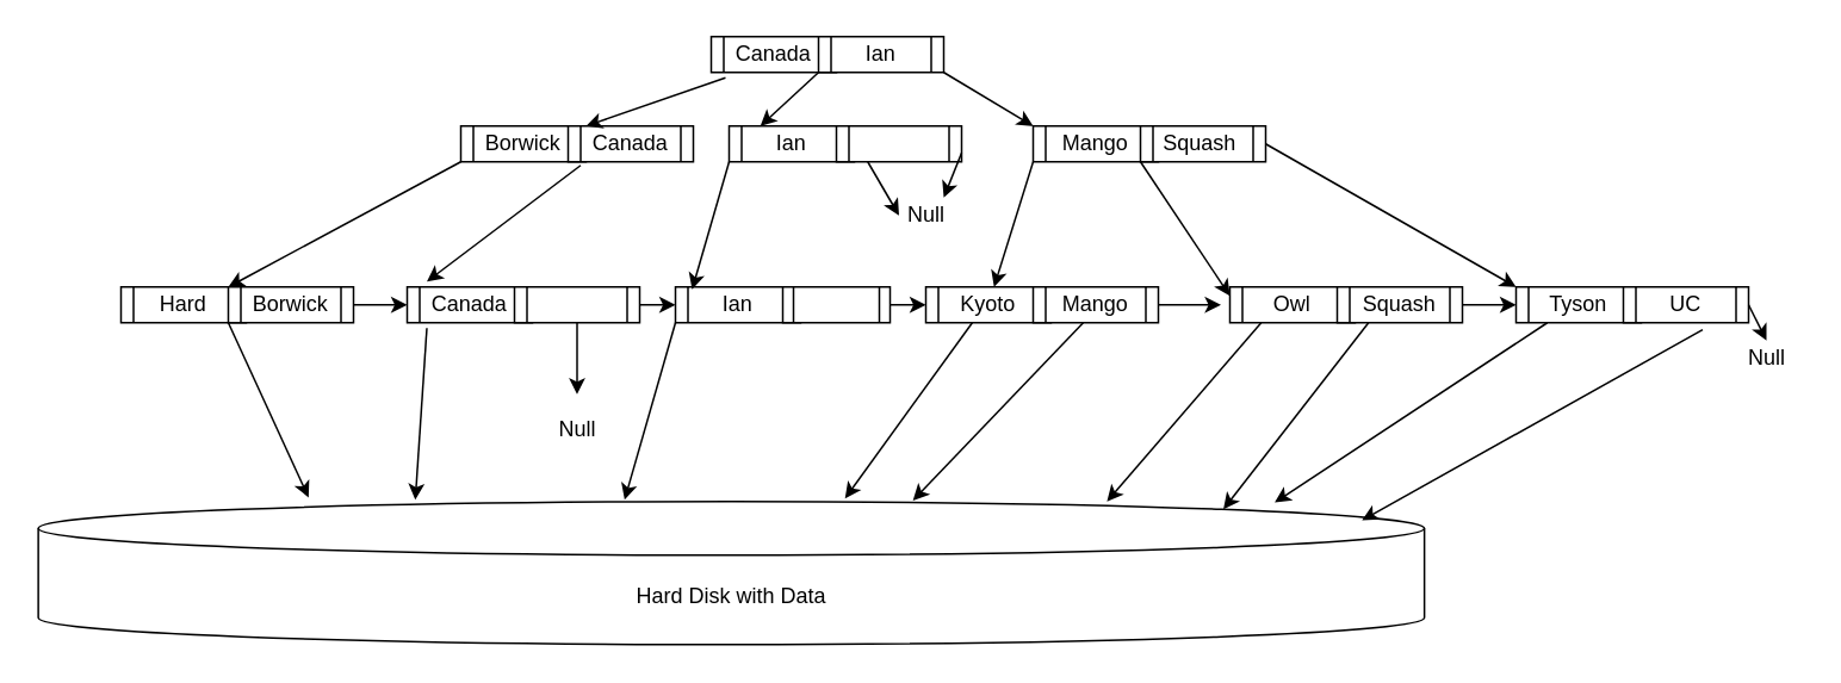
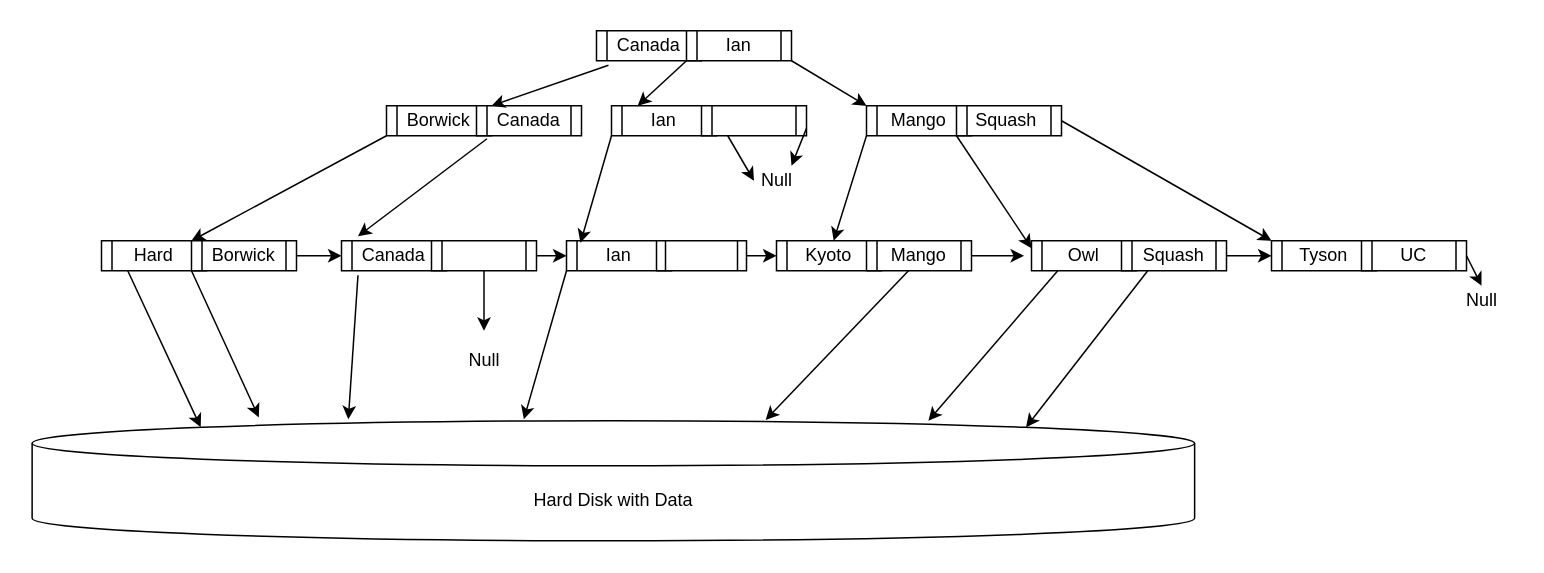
  <mxCell id="0" />
  <mxCell id="1" parent="0" />
  <mxCell id="2" value="Hard Disk with Data" style="shape=cylinder3;whiteSpace=wrap;html=1;boundedLbl=1;backgroundOutline=1;size=15;" vertex="1" parent="1"><mxGeometry x="20.75" y="280" width="775" height="80" as="geometry" /></mxCell>
  <mxCell id="3" value="Mango" style="shape=process;whiteSpace=wrap;html=1;backgroundOutline=1;" vertex="1" parent="1"><mxGeometry x="577" y="70" width="70" height="20" as="geometry" /></mxCell>
  <mxCell id="4" value="Squash&amp;nbsp;" style="shape=process;whiteSpace=wrap;html=1;backgroundOutline=1;" vertex="1" parent="1"><mxGeometry x="637" y="70" width="70" height="20" as="geometry" /></mxCell>
  <mxCell id="5" value="Hard" style="shape=process;whiteSpace=wrap;html=1;backgroundOutline=1;" vertex="1" parent="1"><mxGeometry x="67" y="160" width="70" height="20" as="geometry" /></mxCell>
  <mxCell id="6" value="Borwick" style="shape=process;whiteSpace=wrap;html=1;backgroundOutline=1;" vertex="1" parent="1"><mxGeometry x="127" y="160" width="70" height="20" as="geometry" /></mxCell>
  <mxCell id="7" value="Kyoto" style="shape=process;whiteSpace=wrap;html=1;backgroundOutline=1;" vertex="1" parent="1"><mxGeometry x="517" y="160" width="70" height="20" as="geometry" /></mxCell>
  <mxCell id="8" value="&lt;span&gt;Mango&lt;/span&gt;" style="shape=process;whiteSpace=wrap;html=1;backgroundOutline=1;" vertex="1" parent="1"><mxGeometry x="577" y="160" width="70" height="20" as="geometry" /></mxCell>
  <mxCell id="9" value="Owl" style="shape=process;whiteSpace=wrap;html=1;backgroundOutline=1;" vertex="1" parent="1"><mxGeometry x="687" y="160" width="70" height="20" as="geometry" /></mxCell>
  <mxCell id="10" value="Squash" style="shape=process;whiteSpace=wrap;html=1;backgroundOutline=1;" vertex="1" parent="1"><mxGeometry x="747" y="160" width="70" height="20" as="geometry" /></mxCell>
+ <mxCell id="11" value="" style="endArrow=classic;html=1;exitX=0.25;exitY=1;exitDx=0;exitDy=0;entryX=0.145;entryY=0;entryDx=0;entryDy=4.35;entryPerimeter=0;" edge="1" parent="1" source="5" target="2"><mxGeometry width="50" height="50" relative="1" as="geometry"><mxPoint x="477" y="470" as="sourcePoint" /><mxPoint x="527" y="420" as="targetPoint" /></mxGeometry></mxCell>
  <mxCell id="12" value="" style="endArrow=classic;html=1;exitX=0;exitY=1;exitDx=0;exitDy=0;entryX=0.195;entryY=-0.028;entryDx=0;entryDy=0;entryPerimeter=0;" edge="1" parent="1" source="6" target="2"><mxGeometry width="50" height="50" relative="1" as="geometry"><mxPoint x="477" y="470" as="sourcePoint" /><mxPoint x="527" y="420" as="targetPoint" /></mxGeometry></mxCell>
  <mxCell id="13" value="" style="endArrow=classic;html=1;exitX=0.4;exitY=1;exitDx=0;exitDy=0;exitPerimeter=0;entryX=0.631;entryY=-0.007;entryDx=0;entryDy=0;entryPerimeter=0;" edge="1" parent="1" source="8" target="2"><mxGeometry width="50" height="50" relative="1" as="geometry"><mxPoint x="592" y="250" as="sourcePoint" /><mxPoint x="599" y="212" as="targetPoint" /></mxGeometry></mxCell>
- <mxCell id="14" value="" style="endArrow=classic;html=1;exitX=0.371;exitY=1;exitDx=0;exitDy=0;exitPerimeter=0;entryX=0.582;entryY=-0.021;entryDx=0;entryDy=0;entryPerimeter=0;" edge="1" parent="1" source="7" target="2"><mxGeometry width="50" height="50" relative="1" as="geometry"><mxPoint x="492" y="260" as="sourcePoint" /><mxPoint x="542" y="210" as="targetPoint" /></mxGeometry></mxCell>
  <mxCell id="15" value="" style="endArrow=classic;html=1;exitX=0.25;exitY=1;exitDx=0;exitDy=0;entryX=0.771;entryY=0;entryDx=0;entryDy=0;entryPerimeter=0;" edge="1" parent="1" source="9" target="2"><mxGeometry width="50" height="50" relative="1" as="geometry"><mxPoint x="617" y="250" as="sourcePoint" /><mxPoint x="667" y="200" as="targetPoint" /></mxGeometry></mxCell>
  <mxCell id="16" value="" style="endArrow=classic;html=1;exitX=1;exitY=0.5;exitDx=0;exitDy=0;" edge="1" parent="1" source="8"><mxGeometry width="50" height="50" relative="1" as="geometry"><mxPoint x="632" y="220" as="sourcePoint" /><mxPoint x="682" y="170" as="targetPoint" /></mxGeometry></mxCell>
  <mxCell id="17" value="" style="endArrow=classic;html=1;exitX=0.25;exitY=1;exitDx=0;exitDy=0;entryX=0.855;entryY=0;entryDx=0;entryDy=4.35;entryPerimeter=0;" edge="1" parent="1" source="10" target="2"><mxGeometry width="50" height="50" relative="1" as="geometry"><mxPoint x="747" y="250" as="sourcePoint" /><mxPoint x="787" y="230" as="targetPoint" /></mxGeometry></mxCell>
  <mxCell id="18" value="" style="endArrow=classic;html=1;exitX=1;exitY=0.5;exitDx=0;exitDy=0;" edge="1" parent="1" source="10"><mxGeometry width="50" height="50" relative="1" as="geometry"><mxPoint x="597" y="520" as="sourcePoint" /><mxPoint x="847" y="170" as="targetPoint" /></mxGeometry></mxCell>
  <mxCell id="19" value="" style="endArrow=classic;html=1;exitX=0;exitY=1;exitDx=0;exitDy=0;" edge="1" parent="1" source="3" target="7"><mxGeometry width="50" height="50" relative="1" as="geometry"><mxPoint x="477" y="470" as="sourcePoint" /><mxPoint x="527" y="420" as="targetPoint" /></mxGeometry></mxCell>
  <mxCell id="20" value="" style="endArrow=classic;html=1;entryX=0;entryY=0.25;entryDx=0;entryDy=0;exitX=0;exitY=1;exitDx=0;exitDy=0;" edge="1" parent="1" source="4" target="9"><mxGeometry width="50" height="50" relative="1" as="geometry"><mxPoint x="507" y="410" as="sourcePoint" /><mxPoint x="557" y="360" as="targetPoint" /></mxGeometry></mxCell>
  <mxCell id="21" value="Borwick" style="shape=process;whiteSpace=wrap;html=1;backgroundOutline=1;" vertex="1" parent="1"><mxGeometry x="257" y="70" width="70" height="20" as="geometry" /></mxCell>
  <mxCell id="22" value="Canada" style="shape=process;whiteSpace=wrap;html=1;backgroundOutline=1;" vertex="1" parent="1"><mxGeometry x="317" y="70" width="70" height="20" as="geometry" /></mxCell>
  <mxCell id="23" value="Canada" style="shape=process;whiteSpace=wrap;html=1;backgroundOutline=1;" vertex="1" parent="1"><mxGeometry x="227" y="160" width="70" height="20" as="geometry" /></mxCell>
  <mxCell id="24" value="" style="shape=process;whiteSpace=wrap;html=1;backgroundOutline=1;" vertex="1" parent="1"><mxGeometry x="287" y="160" width="70" height="20" as="geometry" /></mxCell>
  <mxCell id="25" value="Canada" style="shape=process;whiteSpace=wrap;html=1;backgroundOutline=1;" vertex="1" parent="1"><mxGeometry x="397" y="20" width="70" height="20" as="geometry" /></mxCell>
  <mxCell id="26" value="Ian" style="shape=process;whiteSpace=wrap;html=1;backgroundOutline=1;" vertex="1" parent="1"><mxGeometry x="457" y="20" width="70" height="20" as="geometry" /></mxCell>
  <mxCell id="27" value="" style="endArrow=classic;html=1;entryX=0;entryY=0;entryDx=0;entryDy=0;exitX=0;exitY=1;exitDx=0;exitDy=0;" edge="1" parent="1" source="21" target="6"><mxGeometry width="50" height="50" relative="1" as="geometry"><mxPoint x="477" y="310" as="sourcePoint" /><mxPoint x="527" y="260" as="targetPoint" /></mxGeometry></mxCell>
  <mxCell id="28" value="" style="endArrow=classic;html=1;entryX=0.157;entryY=-0.15;entryDx=0;entryDy=0;entryPerimeter=0;exitX=0.1;exitY=1.1;exitDx=0;exitDy=0;exitPerimeter=0;" edge="1" parent="1" source="22" target="23"><mxGeometry width="50" height="50" relative="1" as="geometry"><mxPoint x="477" y="310" as="sourcePoint" /><mxPoint x="527" y="260" as="targetPoint" /></mxGeometry></mxCell>
  <mxCell id="29" value="" style="endArrow=classic;html=1;entryX=0;entryY=0.5;entryDx=0;entryDy=0;exitX=1;exitY=0.5;exitDx=0;exitDy=0;" edge="1" parent="1" source="6" target="23"><mxGeometry width="50" height="50" relative="1" as="geometry"><mxPoint x="387" y="310" as="sourcePoint" /><mxPoint x="437" y="260" as="targetPoint" /></mxGeometry></mxCell>
  <mxCell id="30" value="" style="endArrow=classic;html=1;entryX=1;entryY=0;entryDx=0;entryDy=0;exitX=0.114;exitY=1.15;exitDx=0;exitDy=0;exitPerimeter=0;" edge="1" parent="1" source="25" target="21"><mxGeometry width="50" height="50" relative="1" as="geometry"><mxPoint x="477" y="310" as="sourcePoint" /><mxPoint x="527" y="260" as="targetPoint" /></mxGeometry></mxCell>
  <mxCell id="31" value="" style="endArrow=classic;html=1;entryX=0;entryY=0;entryDx=0;entryDy=0;exitX=1;exitY=1;exitDx=0;exitDy=0;" edge="1" parent="1" source="26" target="3"><mxGeometry width="50" height="50" relative="1" as="geometry"><mxPoint x="477" y="310" as="sourcePoint" /><mxPoint x="527" y="260" as="targetPoint" /></mxGeometry></mxCell>
  <mxCell id="32" value="" style="endArrow=classic;html=1;exitX=0.157;exitY=1.15;exitDx=0;exitDy=0;exitPerimeter=0;entryX=0.272;entryY=-0.012;entryDx=0;entryDy=0;entryPerimeter=0;" edge="1" parent="1" source="23" target="2"><mxGeometry width="50" height="50" relative="1" as="geometry"><mxPoint x="477" y="310" as="sourcePoint" /><mxPoint x="527" y="260" as="targetPoint" /></mxGeometry></mxCell>
  <mxCell id="33" value="" style="endArrow=classic;html=1;exitX=0.5;exitY=1;exitDx=0;exitDy=0;" edge="1" parent="1" source="24"><mxGeometry width="50" height="50" relative="1" as="geometry"><mxPoint x="477" y="310" as="sourcePoint" /><mxPoint x="322" y="220" as="targetPoint" /></mxGeometry></mxCell>
  <mxCell id="34" value="Null" style="text;html=1;align=center;verticalAlign=middle;resizable=0;points=[];autosize=1;" vertex="1" parent="1"><mxGeometry x="302" y="230" width="40" height="20" as="geometry" /></mxCell>
  <mxCell id="35" value="" style="endArrow=classic;html=1;exitX=1;exitY=0.5;exitDx=0;exitDy=0;entryX=0;entryY=0;entryDx=0;entryDy=0;" edge="1" parent="1" source="4" target="36"><mxGeometry width="50" height="50" relative="1" as="geometry"><mxPoint x="477" y="310" as="sourcePoint" /><mxPoint x="707" y="80" as="targetPoint" /></mxGeometry></mxCell>
  <mxCell id="36" value="Tyson" style="shape=process;whiteSpace=wrap;html=1;backgroundOutline=1;" vertex="1" parent="1"><mxGeometry x="847" y="160" width="70" height="20" as="geometry" /></mxCell>
  <mxCell id="37" value="UC" style="shape=process;whiteSpace=wrap;html=1;backgroundOutline=1;" vertex="1" parent="1"><mxGeometry x="907" y="160" width="70" height="20" as="geometry" /></mxCell>
- <mxCell id="38" value="" style="endArrow=classic;html=1;entryX=0.892;entryY=0.007;entryDx=0;entryDy=0;entryPerimeter=0;exitX=0.25;exitY=1;exitDx=0;exitDy=0;" edge="1" parent="1" source="36" target="2"><mxGeometry width="50" height="50" relative="1" as="geometry"><mxPoint x="537" y="370" as="sourcePoint" /><mxPoint x="587" y="320" as="targetPoint" /></mxGeometry></mxCell>
- <mxCell id="39" value="" style="endArrow=classic;html=1;exitX=0.633;exitY=1.195;exitDx=0;exitDy=0;exitPerimeter=0;entryX=0.955;entryY=0.132;entryDx=0;entryDy=0;entryPerimeter=0;" edge="1" parent="1" source="37" target="2"><mxGeometry width="50" height="50" relative="1" as="geometry"><mxPoint x="537" y="370" as="sourcePoint" /><mxPoint x="957" y="210" as="targetPoint" /></mxGeometry></mxCell>
  <mxCell id="40" value="" style="endArrow=classic;html=1;exitX=1;exitY=0.5;exitDx=0;exitDy=0;" edge="1" parent="1" source="37"><mxGeometry width="50" height="50" relative="1" as="geometry"><mxPoint x="977" y="180" as="sourcePoint" /><mxPoint x="987" y="190" as="targetPoint" /></mxGeometry></mxCell>
  <mxCell id="41" value="Null" style="text;html=1;align=center;verticalAlign=middle;resizable=0;points=[];autosize=1;" vertex="1" parent="1"><mxGeometry x="967" y="190" width="40" height="20" as="geometry" /></mxCell>
  <mxCell id="42" value="Ian" style="shape=process;whiteSpace=wrap;html=1;backgroundOutline=1;" vertex="1" parent="1"><mxGeometry x="407" y="70" width="70" height="20" as="geometry" /></mxCell>
  <mxCell id="43" value="" style="shape=process;whiteSpace=wrap;html=1;backgroundOutline=1;" vertex="1" parent="1"><mxGeometry x="467" y="70" width="70" height="20" as="geometry" /></mxCell>
  <mxCell id="44" value="Ian" style="shape=process;whiteSpace=wrap;html=1;backgroundOutline=1;" vertex="1" parent="1"><mxGeometry x="377" y="160" width="70" height="20" as="geometry" /></mxCell>
  <mxCell id="45" value="" style="shape=process;whiteSpace=wrap;html=1;backgroundOutline=1;" vertex="1" parent="1"><mxGeometry x="437" y="160" width="60" height="20" as="geometry" /></mxCell>
  <mxCell id="46" value="" style="endArrow=classic;html=1;exitX=0;exitY=1;exitDx=0;exitDy=0;entryX=0.423;entryY=-0.012;entryDx=0;entryDy=0;entryPerimeter=0;" edge="1" parent="1" source="44" target="2"><mxGeometry width="50" height="50" relative="1" as="geometry"><mxPoint x="557" y="340" as="sourcePoint" /><mxPoint x="607" y="290" as="targetPoint" /></mxGeometry></mxCell>
  <mxCell id="47" value="" style="endArrow=classic;html=1;exitX=1;exitY=0.5;exitDx=0;exitDy=0;entryX=0;entryY=0.5;entryDx=0;entryDy=0;" edge="1" parent="1" source="24" target="44"><mxGeometry width="50" height="50" relative="1" as="geometry"><mxPoint x="557" y="340" as="sourcePoint" /><mxPoint x="607" y="290" as="targetPoint" /></mxGeometry></mxCell>
  <mxCell id="48" value="" style="endArrow=classic;html=1;exitX=0;exitY=1;exitDx=0;exitDy=0;entryX=0.25;entryY=0;entryDx=0;entryDy=0;" edge="1" parent="1" source="26" target="42"><mxGeometry width="50" height="50" relative="1" as="geometry"><mxPoint x="557" y="340" as="sourcePoint" /><mxPoint x="607" y="290" as="targetPoint" /></mxGeometry></mxCell>
  <mxCell id="49" value="" style="endArrow=classic;html=1;exitX=1;exitY=0.5;exitDx=0;exitDy=0;" edge="1" parent="1" source="45"><mxGeometry width="50" height="50" relative="1" as="geometry"><mxPoint x="557" y="340" as="sourcePoint" /><mxPoint x="517" y="170" as="targetPoint" /></mxGeometry></mxCell>
  <mxCell id="50" value="" style="endArrow=classic;html=1;exitX=0;exitY=1;exitDx=0;exitDy=0;entryX=0.133;entryY=0.07;entryDx=0;entryDy=0;entryPerimeter=0;" edge="1" parent="1" source="42" target="44"><mxGeometry width="50" height="50" relative="1" as="geometry"><mxPoint x="557" y="340" as="sourcePoint" /><mxPoint x="607" y="290" as="targetPoint" /></mxGeometry></mxCell>
  <mxCell id="51" value="" style="endArrow=classic;html=1;exitX=0.25;exitY=1;exitDx=0;exitDy=0;" edge="1" parent="1" source="43"><mxGeometry width="50" height="50" relative="1" as="geometry"><mxPoint x="557" y="340" as="sourcePoint" /><mxPoint x="502" y="120" as="targetPoint" /></mxGeometry></mxCell>
  <mxCell id="52" value="" style="endArrow=classic;html=1;exitX=1;exitY=0.75;exitDx=0;exitDy=0;" edge="1" parent="1" source="43"><mxGeometry width="50" height="50" relative="1" as="geometry"><mxPoint x="557" y="340" as="sourcePoint" /><mxPoint x="527" y="110" as="targetPoint" /></mxGeometry></mxCell>
  <mxCell id="53" value="Null" style="text;html=1;align=center;verticalAlign=middle;resizable=0;points=[];autosize=1;" vertex="1" parent="1"><mxGeometry x="497" y="110" width="40" height="20" as="geometry" /></mxCell>
